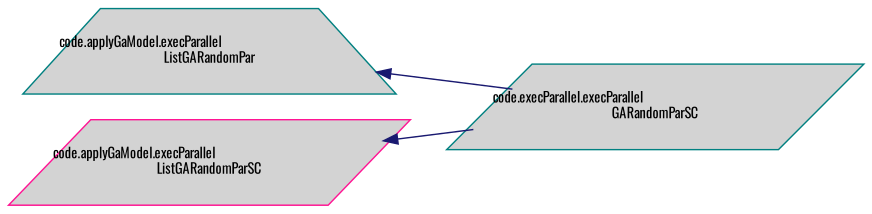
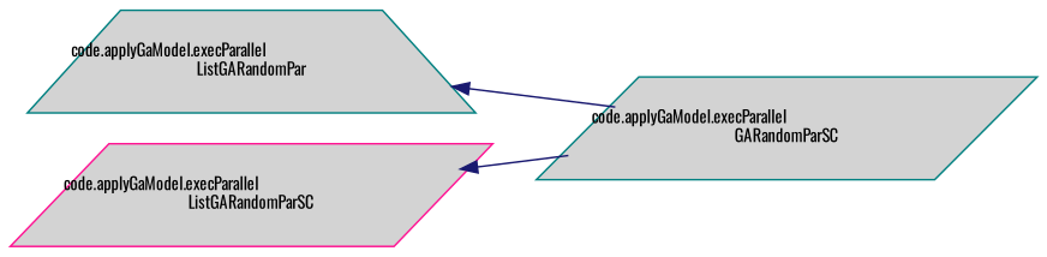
  digraph {
    fontname=Oswald
    rankdir=LR
    node [color=teal fillcolor=lightgrey fontname=Oswald fontsize=10 shape=parallelogram style=filled]
    edge [color=midnightblue dir=back fontname=Oswald fontsize=10 labelfontname=Helvetica labelfontsize=10 style=solid]
    n1 [fontcolor=black height=0.2 label="code.applyGaModel.execParallel\lListGARandomPar" shape=trapezium width=0.4]
-   n2 [height=0.2 label="code.execParallel.execParallel\lGARandomParSC" width=0.4]
+   n2 [height=0.2 label="code.applyGaModel.execParallel\lGARandomParSC" width=0.4]
    n3 [color=deeppink height=0.2 label="code.applyGaModel.execParallel\lListGARandomParSC" width=0.4]
    n1 -> n2
    n3 -> n2
  }
